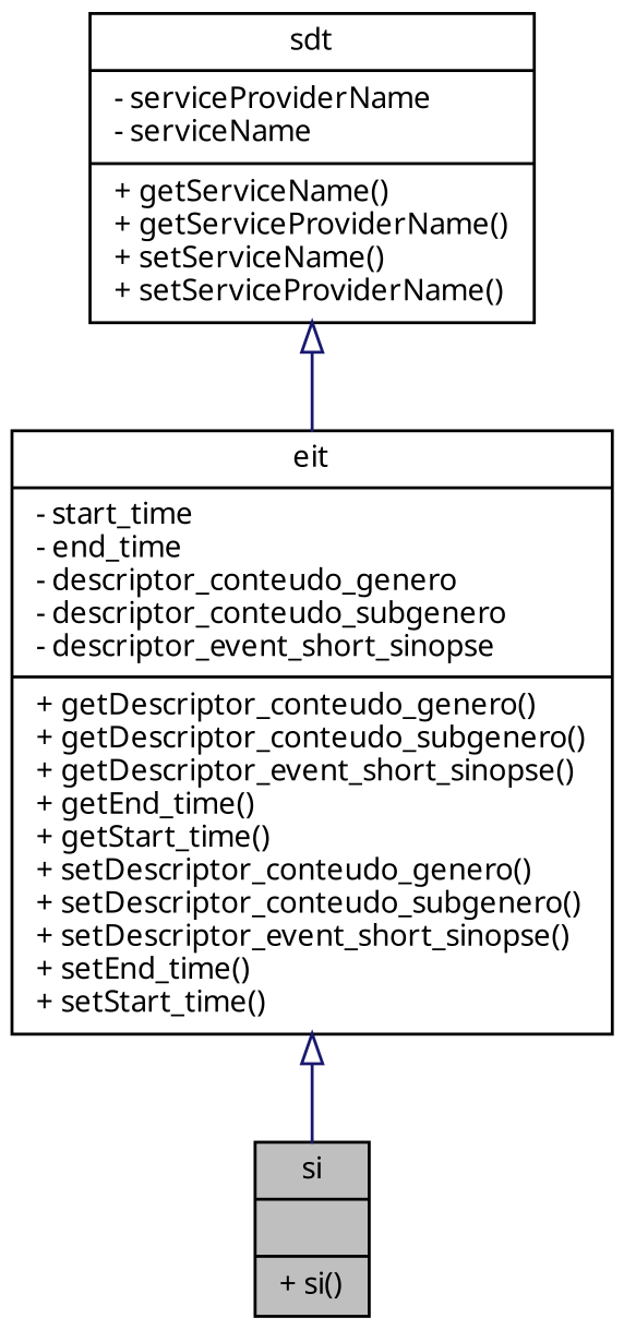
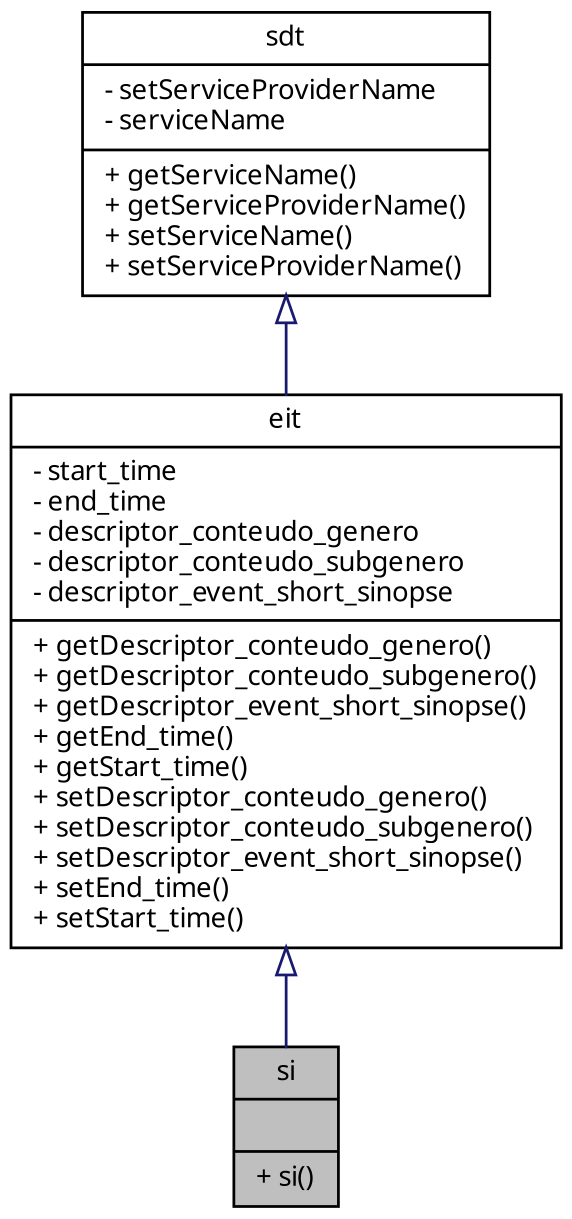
  digraph {
    node [color=black fillcolor=white fontname="FreeSans.ttf" fontsize=10 shape=record style=filled]
    edge [arrowtail=empty color=midnightblue dir=back fontname="FreeSans.ttf" fontsize=10 labelfontname="FreeSans.ttf" labelfontsize=10 style=solid]
    n1 [fillcolor=grey75 fontcolor=black height=0.2 label="{si\n||+ si()\l}" width=0.4]
    n2 [height=0.2 label="{eit\n|- start_time\l- end_time\l- descriptor_conteudo_genero\l- descriptor_conteudo_subgenero\l- descriptor_event_short_sinopse\l|+ getDescriptor_conteudo_genero()\l+ getDescriptor_conteudo_subgenero()\l+ getDescriptor_event_short_sinopse()\l+ getEnd_time()\l+ getStart_time()\l+ setDescriptor_conteudo_genero()\l+ setDescriptor_conteudo_subgenero()\l+ setDescriptor_event_short_sinopse()\l+ setEnd_time()\l+ setStart_time()\l}" width=0.4]
-   n3 [height=0.2 label="{sdt\n|- serviceProviderName\l- serviceName\l|+ getServiceName()\l+ getServiceProviderName()\l+ setServiceName()\l+ setServiceProviderName()\l}" width=0.4]
+   n3 [height=0.2 label="{sdt\n|- setServiceProviderName\l- serviceName\l|+ getServiceName()\l+ getServiceProviderName()\l+ setServiceName()\l+ setServiceProviderName()\l}" width=0.4]
    n2 -> n1
    n3 -> n2
  }
